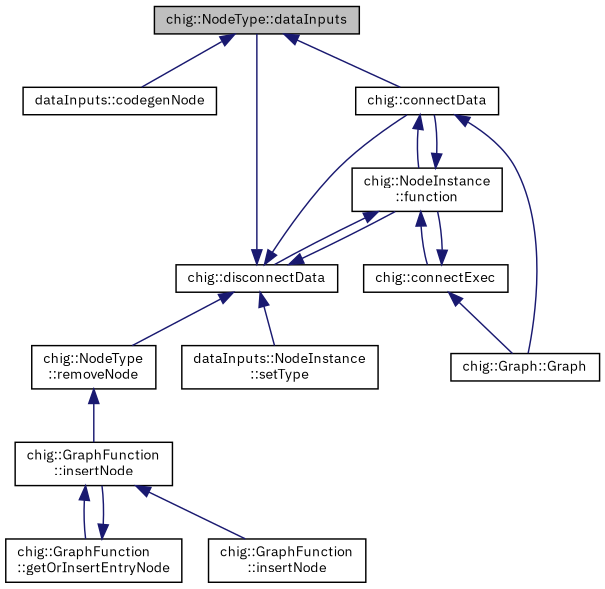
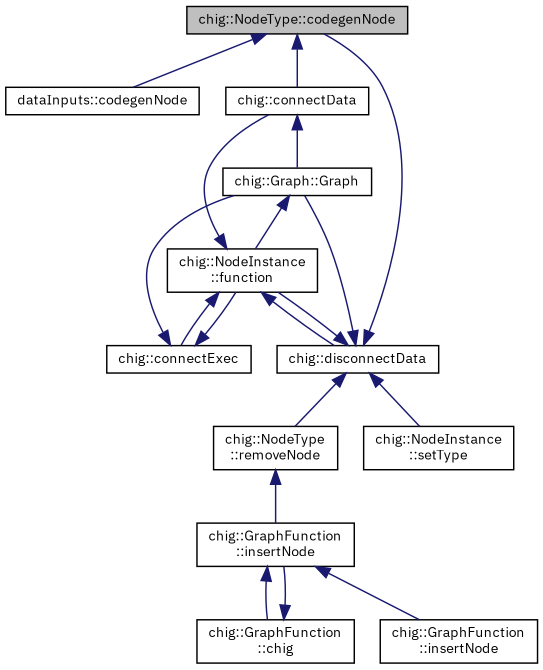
  digraph {
    fontname="IBM Plex Sans"
    rankdir=TB
    node [color=black fillcolor=white fontname="IBM Plex Sans" fontsize=10 shape=record style=filled]
    edge [color=midnightblue dir=back fontname="IBM Plex Sans" fontsize=10 labelfontname=Helvetica labelfontsize=10 style=solid]
-   n1 [fillcolor=grey75 fontcolor=black height=0.2 label="chig::NodeType::dataInputs" width=0.4]
+   n1 [fillcolor=grey75 fontcolor=black height=0.2 label="chig::NodeType::codegenNode" width=0.4]
    n2 [height=0.2 label="dataInputs::codegenNode" width=0.4]
    n3 [height=0.2 label="chig::connectData" width=0.4]
    n4 [height=0.2 label="chig::NodeInstance\l::function" width=0.4]
    n5 [height=0.2 label="chig::Graph::Graph" width=0.4]
    n6 [height=0.2 label="chig::disconnectData" width=0.4]
    n7 [height=0.2 label="chig::NodeType\l::removeNode" width=0.4]
-   n8 [height=0.2 label="dataInputs::NodeInstance\l::setType" width=0.4]
+   n8 [height=0.2 label="chig::NodeInstance\l::setType" width=0.4]
    n9 [height=0.2 label="chig::connectExec" width=0.4]
    n10 [height=0.2 label="chig::GraphFunction\l::insertNode" width=0.4]
-   n11 [height=0.2 label="chig::GraphFunction\l::getOrInsertEntryNode" width=0.4]
+   n11 [height=0.2 label="chig::GraphFunction\l::chig" width=0.4]
    n12 [height=0.2 label="chig::GraphFunction\l::insertNode" width=0.4]
    n1 -> n2
    n1 -> n3
-   n3 -> n4
+   n5 -> n4
    n3 -> n5
    n4 -> n3
    n4 -> n6
    n4 -> n9
    n6 -> n1
-   n6 -> n3
+   n6 -> n5
    n6 -> n4
    n6 -> n7
    n6 -> n8
    n7 -> n10
    n9 -> n4
    n9 -> n5
    n10 -> n11
    n10 -> n12
    n11 -> n10
  }
